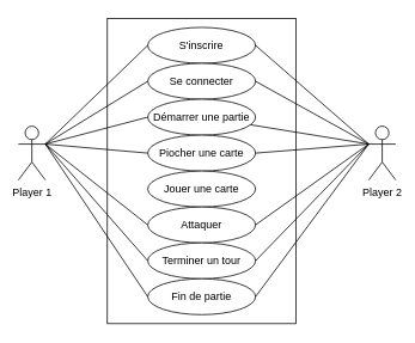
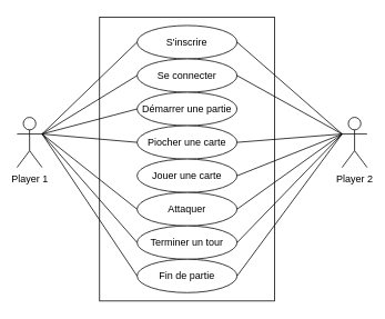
  <mxCell id="0" />
  <mxCell id="1" parent="0" />
  <mxCell id="2" value="" style="rounded=0;whiteSpace=wrap;html=1;" vertex="1" parent="1"><mxGeometry x="119" y="20" width="210" height="340" as="geometry" /></mxCell>
  <mxCell id="3" value="S'inscrire" style="ellipse;whiteSpace=wrap;html=1;" vertex="1" parent="1"><mxGeometry x="164" y="30" width="120" height="40" as="geometry" /></mxCell>
  <mxCell id="4" value="Se connecter" style="ellipse;whiteSpace=wrap;html=1;" vertex="1" parent="1"><mxGeometry x="164" y="70" width="120" height="40" as="geometry" /></mxCell>
  <mxCell id="5" value="Démarrer une partie" style="ellipse;whiteSpace=wrap;html=1;" vertex="1" parent="1"><mxGeometry x="164" y="110" width="120" height="40" as="geometry" /></mxCell>
  <mxCell id="6" value="Piocher une carte" style="ellipse;whiteSpace=wrap;html=1;" vertex="1" parent="1"><mxGeometry x="164" y="150" width="120" height="40" as="geometry" /></mxCell>
  <mxCell id="7" value="Jouer une carte" style="ellipse;whiteSpace=wrap;html=1;" vertex="1" parent="1"><mxGeometry x="164" y="190" width="120" height="40" as="geometry" /></mxCell>
  <mxCell id="8" value="Attaquer" style="ellipse;whiteSpace=wrap;html=1;" vertex="1" parent="1"><mxGeometry x="164" y="230" width="120" height="40" as="geometry" /></mxCell>
  <mxCell id="9" value="Terminer un tour" style="ellipse;whiteSpace=wrap;html=1;" vertex="1" parent="1"><mxGeometry x="164" y="270" width="120" height="40" as="geometry" /></mxCell>
  <mxCell id="10" value="Fin de partie" style="ellipse;whiteSpace=wrap;html=1;" vertex="1" parent="1"><mxGeometry x="164" y="310" width="120" height="40" as="geometry" /></mxCell>
  <mxCell id="11" value="Player 1" style="shape=umlActor;verticalLabelPosition=bottom;verticalAlign=top;html=1;outlineConnect=0;" vertex="1" parent="1"><mxGeometry x="20" y="140" width="30" height="60" as="geometry" /></mxCell>
  <mxCell id="12" value="Player 2" style="shape=umlActor;verticalLabelPosition=bottom;verticalAlign=top;html=1;outlineConnect=0;" vertex="1" parent="1"><mxGeometry x="410" y="140" width="30" height="60" as="geometry" /></mxCell>
  <mxCell id="13" value="" style="endArrow=none;html=1;rounded=0;exitX=1;exitY=0.5;exitDx=0;exitDy=0;" edge="1" parent="1" source="10"><mxGeometry width="50" height="50" relative="1" as="geometry"><mxPoint x="-100" y="-130" as="sourcePoint" /><mxPoint x="410" y="160" as="targetPoint" /></mxGeometry></mxCell>
  <mxCell id="14" value="" style="endArrow=none;html=1;rounded=0;entryX=1;entryY=0.5;entryDx=0;entryDy=0;exitX=0;exitY=0.333;exitDx=0;exitDy=0;exitPerimeter=0;" edge="1" parent="1" source="12" target="9"><mxGeometry width="50" height="50" relative="1" as="geometry"><mxPoint x="-90" y="-120" as="sourcePoint" /><mxPoint x="-40" y="-170" as="targetPoint" /></mxGeometry></mxCell>
- <mxCell id="15" value="" style="endArrow=none;html=1;rounded=0;exitX=0;exitY=0.333;exitDx=0;exitDy=0;exitPerimeter=0;" edge="1" parent="1" source="12" target="5"><mxGeometry width="50" height="50" relative="1" as="geometry"><mxPoint x="-80" y="-110" as="sourcePoint" /><mxPoint x="-30" y="-160" as="targetPoint" /></mxGeometry></mxCell>
+ <mxCell id="15" value="" style="endArrow=none;html=1;rounded=0;entryX=1;entryY=0.5;entryDx=0;entryDy=0;exitX=0;exitY=0.333;exitDx=0;exitDy=0;exitPerimeter=0;" edge="1" parent="1" source="12" target="7"><mxGeometry width="50" height="50" relative="1" as="geometry"><mxPoint x="-80" y="-110" as="sourcePoint" /><mxPoint x="-30" y="-160" as="targetPoint" /></mxGeometry></mxCell>
  <mxCell id="16" value="" style="endArrow=none;html=1;rounded=0;entryX=1;entryY=0.5;entryDx=0;entryDy=0;exitX=0;exitY=0.333;exitDx=0;exitDy=0;exitPerimeter=0;" edge="1" parent="1" source="12" target="6"><mxGeometry width="50" height="50" relative="1" as="geometry"><mxPoint x="-70" y="-100" as="sourcePoint" /><mxPoint x="-20" y="-150" as="targetPoint" /></mxGeometry></mxCell>
  <mxCell id="17" value="" style="endArrow=none;html=1;rounded=0;entryX=1;entryY=0.5;entryDx=0;entryDy=0;exitX=0;exitY=0.333;exitDx=0;exitDy=0;exitPerimeter=0;" edge="1" parent="1" source="12" target="4"><mxGeometry width="50" height="50" relative="1" as="geometry"><mxPoint x="-50" y="-80" as="sourcePoint" /><mxPoint x="0" y="-130" as="targetPoint" /></mxGeometry></mxCell>
  <mxCell id="18" value="" style="endArrow=none;html=1;rounded=0;entryX=0;entryY=0.333;entryDx=0;entryDy=0;entryPerimeter=0;exitX=1;exitY=0.5;exitDx=0;exitDy=0;" edge="1" parent="1" source="3" target="12"><mxGeometry width="50" height="50" relative="1" as="geometry"><mxPoint x="-40" y="-70" as="sourcePoint" /><mxPoint x="10" y="-120" as="targetPoint" /></mxGeometry></mxCell>
  <mxCell id="19" value="" style="endArrow=none;html=1;rounded=0;entryX=0;entryY=0.5;entryDx=0;entryDy=0;exitX=1;exitY=0.333;exitDx=0;exitDy=0;exitPerimeter=0;" edge="1" parent="1" source="11" target="10"><mxGeometry width="50" height="50" relative="1" as="geometry"><mxPoint x="-30" y="-60" as="sourcePoint" /><mxPoint x="20" y="-110" as="targetPoint" /></mxGeometry></mxCell>
  <mxCell id="20" value="" style="endArrow=none;html=1;rounded=0;entryX=0;entryY=0.5;entryDx=0;entryDy=0;exitX=1;exitY=0.333;exitDx=0;exitDy=0;exitPerimeter=0;" edge="1" parent="1" source="11" target="9"><mxGeometry width="50" height="50" relative="1" as="geometry"><mxPoint x="-20" y="-50" as="sourcePoint" /><mxPoint x="30" y="-100" as="targetPoint" /></mxGeometry></mxCell>
  <mxCell id="21" value="" style="endArrow=none;html=1;rounded=0;entryX=0;entryY=0.5;entryDx=0;entryDy=0;exitX=1;exitY=0.333;exitDx=0;exitDy=0;exitPerimeter=0;" edge="1" parent="1" source="11" target="8"><mxGeometry width="50" height="50" relative="1" as="geometry"><mxPoint x="-10" y="-40" as="sourcePoint" /><mxPoint x="40" y="-90" as="targetPoint" /></mxGeometry></mxCell>
  <mxCell id="22" value="" style="endArrow=none;html=1;rounded=0;entryX=0;entryY=0.5;entryDx=0;entryDy=0;exitX=1;exitY=0.333;exitDx=0;exitDy=0;exitPerimeter=0;" edge="1" parent="1" source="11" target="6"><mxGeometry width="50" height="50" relative="1" as="geometry"><mxPoint x="10" y="-20" as="sourcePoint" /><mxPoint x="60" y="-70" as="targetPoint" /></mxGeometry></mxCell>
  <mxCell id="23" value="" style="endArrow=none;html=1;rounded=0;entryX=0;entryY=0.5;entryDx=0;entryDy=0;exitX=1;exitY=0.333;exitDx=0;exitDy=0;exitPerimeter=0;" edge="1" parent="1" source="11" target="5"><mxGeometry width="50" height="50" relative="1" as="geometry"><mxPoint x="20" y="-10" as="sourcePoint" /><mxPoint x="70" y="-60" as="targetPoint" /></mxGeometry></mxCell>
  <mxCell id="24" value="" style="endArrow=none;html=1;rounded=0;entryX=0;entryY=0.5;entryDx=0;entryDy=0;exitX=1;exitY=0.333;exitDx=0;exitDy=0;exitPerimeter=0;" edge="1" parent="1" source="11" target="4"><mxGeometry width="50" height="50" relative="1" as="geometry"><mxPoint x="30" y="0" as="sourcePoint" /><mxPoint x="80" y="-50" as="targetPoint" /></mxGeometry></mxCell>
  <mxCell id="25" value="" style="endArrow=none;html=1;rounded=0;entryX=0;entryY=0.5;entryDx=0;entryDy=0;" edge="1" parent="1" target="3"><mxGeometry width="50" height="50" relative="1" as="geometry"><mxPoint x="50" y="160" as="sourcePoint" /><mxPoint x="100" y="90" as="targetPoint" /></mxGeometry></mxCell>
  <mxCell id="26" value="" style="endArrow=none;html=1;rounded=0;entryX=1;entryY=0.5;entryDx=0;entryDy=0;exitX=0;exitY=0.333;exitDx=0;exitDy=0;exitPerimeter=0;" edge="1" parent="1" source="12" target="8"><mxGeometry width="50" height="50" relative="1" as="geometry"><mxPoint x="-80" y="-110" as="sourcePoint" /><mxPoint x="-30" y="-160" as="targetPoint" /></mxGeometry></mxCell>
